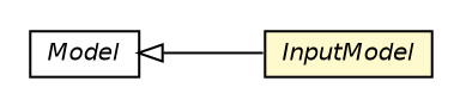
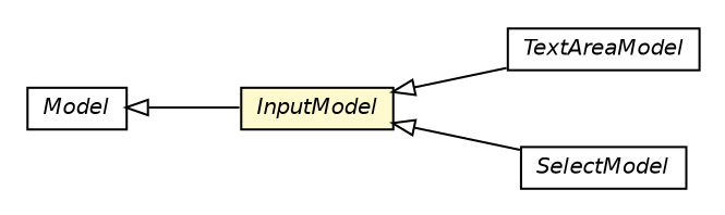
  digraph {
    fontname="DejaVu Sans"
    nodesep=0.25
    rankdir=LR
    ranksep=0.5
    node [fontcolor=black fontname="DejaVu Sans" fontsize=10.0 shape=plaintext]
    edge [arrowtail=empty dir=back fontname="DejaVu Sans" fontsize=10 headport=p labelfontname=Helvetica labelfontsize=10 tailport=p]
+   n1 [label=<<table title="org.universAAL.ui.handler.gui.swing.model.FormControl.TextAreaModel" border="0" cellborder="1" cellspacing="0" cellpadding="2" port="p" href="./TextAreaModel.html"> 		<tr><td><table border="0" cellspacing="0" cellpadding="1"> <tr><td align="center" balign="center"><font face="Helvetica-Oblique"> TextAreaModel </font></td></tr> 		</table></td></tr> 		</table>>]
    n2 [label=<<table title="org.universAAL.ui.handler.gui.swing.model.FormControl.InputModel" border="0" cellborder="1" cellspacing="0" cellpadding="2" port="p" bgcolor="lemonChiffon" href="./InputModel.html"> 		<tr><td><table border="0" cellspacing="0" cellpadding="1"> <tr><td align="center" balign="center"><font face="Helvetica-Oblique"> InputModel </font></td></tr> 		</table></td></tr> 		</table>>]
+   n3 [label=<<table title="org.universAAL.ui.handler.gui.swing.model.FormControl.SelectModel" border="0" cellborder="1" cellspacing="0" cellpadding="2" port="p" href="./SelectModel.html"> 		<tr><td><table border="0" cellspacing="0" cellpadding="1"> <tr><td align="center" balign="center"><font face="Helvetica-Oblique"> SelectModel </font></td></tr> 		</table></td></tr> 		</table>>]
    n4 [label=<<table title="org.universAAL.ui.handler.gui.swing.model.Model" border="0" cellborder="1" cellspacing="0" cellpadding="2" port="p" href="../Model.html"> 		<tr><td><table border="0" cellspacing="0" cellpadding="1"> <tr><td align="center" balign="center"><font face="Helvetica-Oblique"> Model </font></td></tr> 		</table></td></tr> 		</table>>]
+   n2 -> n1
+   n2 -> n3
    n4 -> n2
  }
